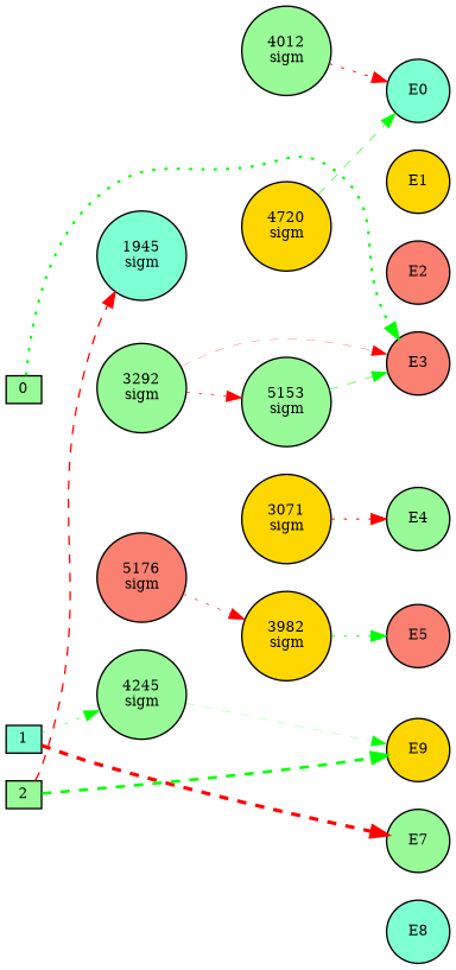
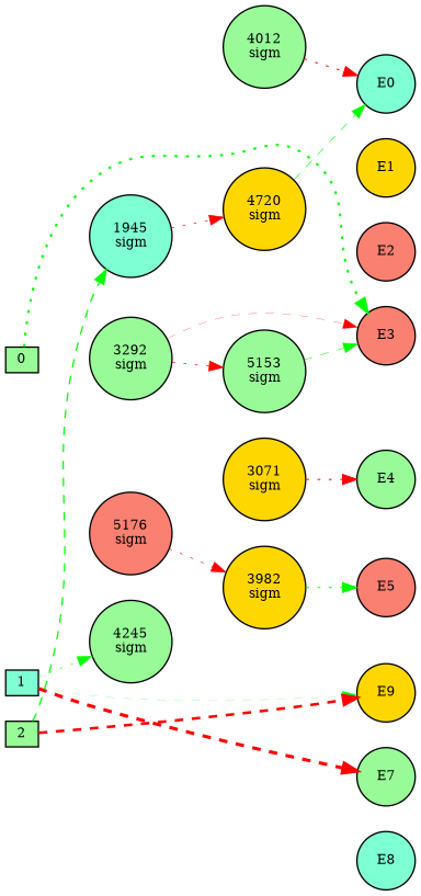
  digraph {
    rankdir=LR
    node [fillcolor=palegreen fontsize=9 shape=circle style=filled]
    edge [style=invis]
    0 [height=0.2 shape=box width=0.2]
    1 [fillcolor=aquamarine height=0.2 shape=box width=0.2]
    2 [height=0.2 shape=box width=0.2]
    E0 [fillcolor=aquamarine height=0.2 width=0.2]
    E1 [fillcolor=gold height=0.2 width=0.2]
    E2 [fillcolor=salmon height=0.2 width=0.2]
    E3 [fillcolor=salmon height=0.2 width=0.2]
    E4 [height=0.2 width=0.2]
    E5 [fillcolor=salmon height=0.2 width=0.2]
    n10 [fillcolor=gold height=0.2 label=E9 width=0.2]
    E7 [height=0.2 width=0.2]
    E8 [fillcolor=aquamarine height=0.2 width=0.2]
    n13 [height=0.2 label="4245\nsigm" width=0.2]
    n14 [fillcolor=aquamarine height=0.2 label="1945\nsigm" width=0.2]
    n15 [fillcolor=gold height=0.2 label="4720\nsigm" width=0.2]
    n16 [fillcolor=gold height=0.2 label="3982\nsigm" width=0.2]
    n17 [height=0.2 label="5153\nsigm" width=0.2]
    n18 [height=0.2 label="4012\nsigm" width=0.2]
    n19 [fillcolor=salmon height=0.2 label="5176\nsigm" width=0.2]
    n20 [height=0.2 label="3292\nsigm" width=0.2]
    n21 [fillcolor=gold height=0.2 label="3071\nsigm" width=0.2]
    subgraph sub_1 {
      rank=source
      0
      1
      2
    }
    subgraph sub_2 {
      rank=sink
      E0
      E1
      E2
      E3
      E4
      E5
      n10
      E7
      E8
    }
    0 -> 1
    0 -> E3 [color=green penwidth=1.5731230628186408 style=dotted]
    1 -> 2
    1 -> E7 [color=red penwidth=2.3265853337476727 style=dashed]
    1 -> n13 [color=green penwidth=0.3889443472538846 style=dotted]
-   2 -> n10 [color=green penwidth=1.926898987313968 style=dashed]
-   2 -> n14 [color=red penwidth=0.9621609892268788 style=dashed]
+   2 -> n10 [color=red penwidth=1.926898987313968 style=dashed]
+   2 -> n14 [color=green penwidth=0.9621609892268788 style=dashed]
    E0 -> E1
    E1 -> E2
    E2 -> E3
    E3 -> E4
    E4 -> E5
    E5 -> n10
    n10 -> E7
    E7 -> E8
-   n13 -> n10 [color=green penwidth=0.1362834315847783 style=dashed]
+   1 -> n10 [color=green penwidth=0.1362834315847783 style=dashed]
+   n14 -> n15 [color=red penwidth=0.4863181334393758 style=dotted]
    n15 -> E0 [color=green penwidth=0.44747555254894644 style=dashed]
    n16 -> E5 [color=green penwidth=0.7111656511048217 style=dotted]
    n17 -> E3 [color=green penwidth=0.38960849703274225 style=dashed]
    n18 -> E0 [color=red penwidth=0.7268571218637412 style=dotted]
    n19 -> n16 [color=red penwidth=0.48295511151541204 style=dotted]
    n20 -> E3 [color=red penwidth=0.18315518215447585 style=dashed]
    n20 -> n17 [color=red penwidth=0.4947799795615284 style=dotted]
    n21 -> E4 [color=red penwidth=0.7849754713216975 style=dotted]
  }
